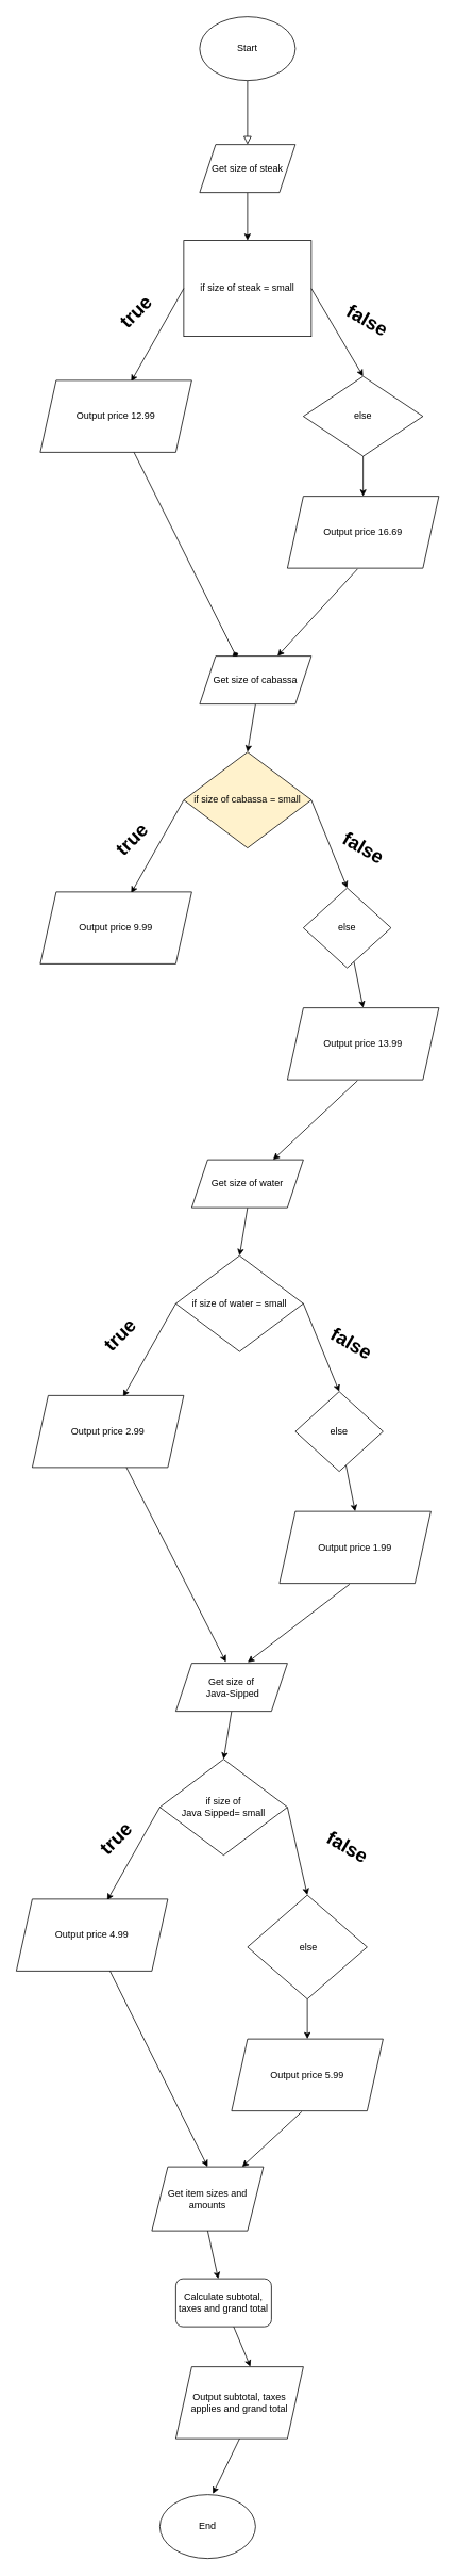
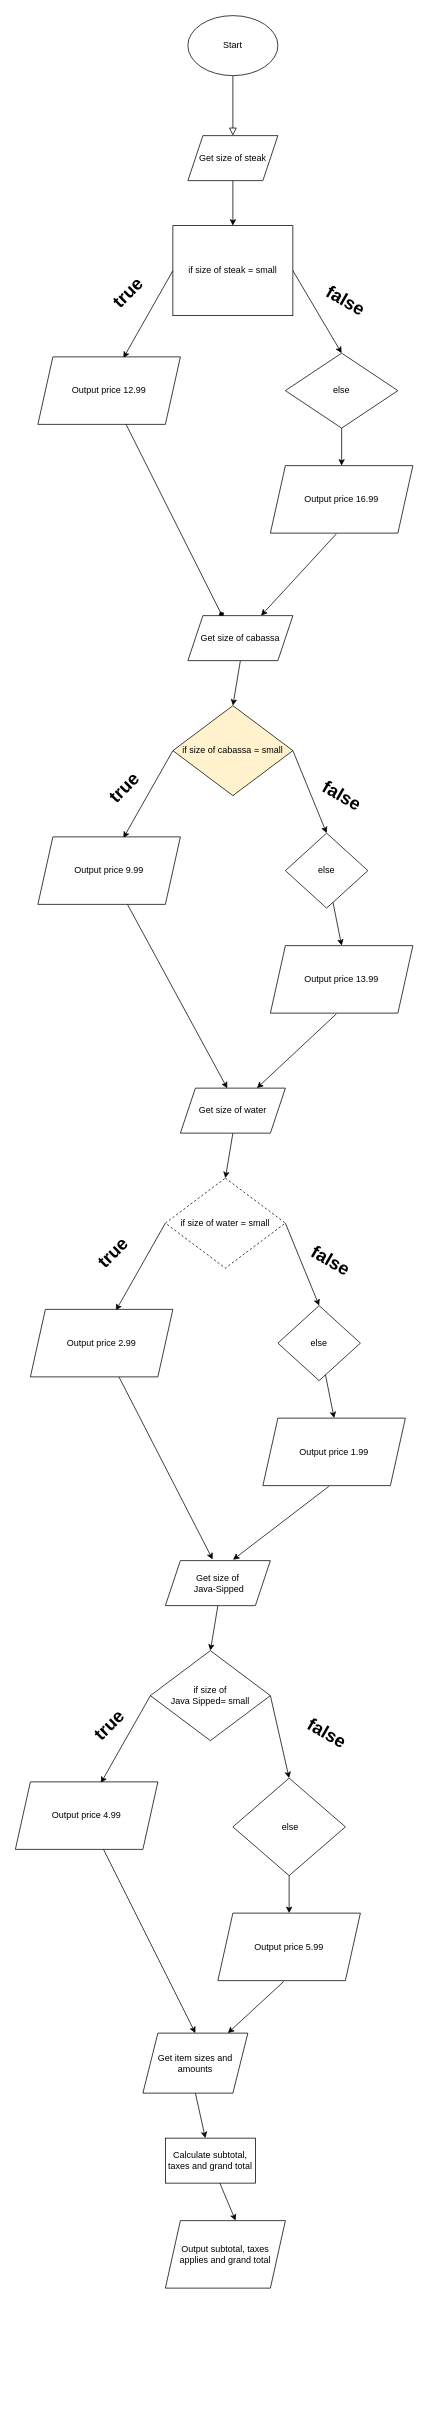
  <mxCell id="0" />
  <mxCell id="1" parent="0" />
  <mxCell id="2" value="" style="rounded=0;html=1;jettySize=auto;orthogonalLoop=1;fontSize=11;endArrow=block;endFill=0;endSize=8;strokeWidth=1;shadow=0;labelBackgroundColor=none;edgeStyle=orthogonalEdgeStyle;entryX=0.5;entryY=0;entryDx=0;entryDy=0;" parent="1" target="5" edge="1"><mxGeometry relative="1" as="geometry"><mxPoint x="310" y="100" as="sourcePoint" /><Array as="points"><mxPoint x="310" y="180" /><mxPoint x="310" y="180" /></Array></mxGeometry></mxCell>
  <mxCell id="3" value="Start" style="ellipse;whiteSpace=wrap;html=1;" vertex="1" parent="1"><mxGeometry x="250" y="20" width="120" height="80" as="geometry" /></mxCell>
  <mxCell id="4" value="" style="endArrow=classic;html=1;rounded=0;exitX=0.5;exitY=1;exitDx=0;exitDy=0;entryX=0.5;entryY=0;entryDx=0;entryDy=0;" edge="1" parent="1" source="5" target="6"><mxGeometry width="50" height="50" relative="1" as="geometry"><mxPoint x="480" y="380" as="sourcePoint" /><mxPoint x="420" y="210" as="targetPoint" /><Array as="points" /></mxGeometry></mxCell>
  <mxCell id="5" value="Get size of steak" style="shape=parallelogram;perimeter=parallelogramPerimeter;whiteSpace=wrap;html=1;fixedSize=1;" vertex="1" parent="1"><mxGeometry x="250" y="180" width="120" height="60" as="geometry" /></mxCell>
  <mxCell id="6" value="if size of steak = small" style="whiteSpace=wrap;html=1;rounded=0;" vertex="1" parent="1"><mxGeometry x="230" y="300" width="160" height="120" as="geometry" /></mxCell>
  <mxCell id="7" value="" style="endArrow=classic;html=1;rounded=0;exitX=0;exitY=0.5;exitDx=0;exitDy=0;entryX=0.6;entryY=0.017;entryDx=0;entryDy=0;entryPerimeter=0;" edge="1" parent="1" source="6" target="10"><mxGeometry width="50" height="50" relative="1" as="geometry"><mxPoint x="310" y="360" as="sourcePoint" /><mxPoint x="190" y="500" as="targetPoint" /></mxGeometry></mxCell>
  <mxCell id="8" value="" style="endArrow=classic;html=1;rounded=0;exitX=1;exitY=0.5;exitDx=0;exitDy=0;entryX=0.5;entryY=0;entryDx=0;entryDy=0;" edge="1" parent="1" source="6" target="9"><mxGeometry width="50" height="50" relative="1" as="geometry"><mxPoint x="310" y="360" as="sourcePoint" /><mxPoint x="500" y="480" as="targetPoint" /></mxGeometry></mxCell>
  <mxCell id="9" value="else" style="rhombus;whiteSpace=wrap;html=1;" vertex="1" parent="1"><mxGeometry x="380" y="470" width="150" height="100" as="geometry" /></mxCell>
  <mxCell id="10" value="Output price 12.99" style="shape=parallelogram;perimeter=parallelogramPerimeter;whiteSpace=wrap;html=1;fixedSize=1;" vertex="1" parent="1"><mxGeometry x="50" y="475" width="190" height="90" as="geometry" /></mxCell>
  <mxCell id="11" value="" style="endArrow=classic;html=1;rounded=0;entryX=0.5;entryY=0;entryDx=0;entryDy=0;" edge="1" parent="1" target="12" source="9"><mxGeometry width="50" height="50" relative="1" as="geometry"><mxPoint x="471.514" y="526.526" as="sourcePoint" /><mxPoint x="500" y="560" as="targetPoint" /><Array as="points" /></mxGeometry></mxCell>
- <mxCell id="12" value="Output price 16.69" style="shape=parallelogram;perimeter=parallelogramPerimeter;whiteSpace=wrap;html=1;fixedSize=1;" vertex="1" parent="1"><mxGeometry x="360" y="620" width="190" height="90" as="geometry" /></mxCell>
+ <mxCell id="12" value="Output price 16.99" style="shape=parallelogram;perimeter=parallelogramPerimeter;whiteSpace=wrap;html=1;fixedSize=1;" vertex="1" parent="1"><mxGeometry x="360" y="620" width="190" height="90" as="geometry" /></mxCell>
  <mxCell id="13" value="" style="endArrow=diamond;html=1;rounded=0;entryX=0.333;entryY=0.033;entryDx=0;entryDy=0;entryPerimeter=0;" edge="1" parent="1" source="10" target="16"><mxGeometry width="50" height="50" relative="1" as="geometry"><mxPoint x="250" y="680" as="sourcePoint" /><mxPoint x="300" y="810" as="targetPoint" /></mxGeometry></mxCell>
  <mxCell id="14" value="" style="endArrow=classic;html=1;rounded=0;exitX=0.463;exitY=1.011;exitDx=0;exitDy=0;exitPerimeter=0;" edge="1" parent="1" source="12" target="16"><mxGeometry width="50" height="50" relative="1" as="geometry"><mxPoint x="420" y="830" as="sourcePoint" /><mxPoint x="310" y="810" as="targetPoint" /></mxGeometry></mxCell>
  <mxCell id="15" value="" style="endArrow=classic;html=1;rounded=0;exitX=0.5;exitY=1;exitDx=0;exitDy=0;entryX=0.5;entryY=0;entryDx=0;entryDy=0;" edge="1" parent="1" source="16" target="17"><mxGeometry width="50" height="50" relative="1" as="geometry"><mxPoint x="480" y="1020" as="sourcePoint" /><mxPoint x="420" y="850" as="targetPoint" /><Array as="points" /></mxGeometry></mxCell>
  <mxCell id="16" value="Get size of cabassa" style="shape=parallelogram;perimeter=parallelogramPerimeter;whiteSpace=wrap;html=1;fixedSize=1;" vertex="1" parent="1"><mxGeometry x="250" y="820" width="140" height="60" as="geometry" /></mxCell>
  <mxCell id="17" value="if size of cabassa = small" style="rhombus;whiteSpace=wrap;html=1;fillColor=#fff2cc;" vertex="1" parent="1"><mxGeometry x="230" y="940" width="160" height="120" as="geometry" /></mxCell>
  <mxCell id="18" value="" style="endArrow=classic;html=1;rounded=0;exitX=0;exitY=0.5;exitDx=0;exitDy=0;entryX=0.6;entryY=0.017;entryDx=0;entryDy=0;entryPerimeter=0;" edge="1" parent="1" source="17" target="21"><mxGeometry width="50" height="50" relative="1" as="geometry"><mxPoint x="310" y="1000" as="sourcePoint" /><mxPoint x="190" y="1140" as="targetPoint" /></mxGeometry></mxCell>
  <mxCell id="19" value="" style="endArrow=classic;html=1;rounded=0;exitX=1;exitY=0.5;exitDx=0;exitDy=0;entryX=0.5;entryY=0;entryDx=0;entryDy=0;" edge="1" parent="1" source="17" target="20"><mxGeometry width="50" height="50" relative="1" as="geometry"><mxPoint x="310" y="1000" as="sourcePoint" /><mxPoint x="500" y="1120" as="targetPoint" /></mxGeometry></mxCell>
  <mxCell id="20" value="else" style="rhombus;whiteSpace=wrap;html=1;spacingTop=0;textDirection=rtl;labelBackgroundColor=none;" vertex="1" parent="1"><mxGeometry x="380" y="1110" width="110" height="100" as="geometry" /></mxCell>
  <mxCell id="21" value="Output price 9.99" style="shape=parallelogram;perimeter=parallelogramPerimeter;whiteSpace=wrap;html=1;fixedSize=1;" vertex="1" parent="1"><mxGeometry x="50" y="1115" width="190" height="90" as="geometry" /></mxCell>
  <mxCell id="22" value="" style="endArrow=classic;html=1;rounded=0;entryX=0.5;entryY=0;entryDx=0;entryDy=0;" edge="1" parent="1" source="20" target="23"><mxGeometry width="50" height="50" relative="1" as="geometry"><mxPoint x="471.514" y="1166.526" as="sourcePoint" /><mxPoint x="500" y="1200" as="targetPoint" /><Array as="points" /></mxGeometry></mxCell>
  <mxCell id="23" value="Output price 13.99" style="shape=parallelogram;perimeter=parallelogramPerimeter;whiteSpace=wrap;html=1;fixedSize=1;" vertex="1" parent="1"><mxGeometry x="360" y="1260" width="190" height="90" as="geometry" /></mxCell>
+ <mxCell id="24" value="" style="endArrow=classic;html=1;rounded=0;entryX=0.447;entryY=0.004;entryDx=0;entryDy=0;entryPerimeter=0;" edge="1" parent="1" source="21" target="27"><mxGeometry width="50" height="50" relative="1" as="geometry"><mxPoint x="250" y="1320" as="sourcePoint" /><mxPoint x="300" y="1460" as="targetPoint" /></mxGeometry></mxCell>
  <mxCell id="25" value="" style="endArrow=classic;html=1;rounded=0;exitX=0.463;exitY=1.011;exitDx=0;exitDy=0;exitPerimeter=0;" edge="1" parent="1" source="23" target="27"><mxGeometry width="50" height="50" relative="1" as="geometry"><mxPoint x="420" y="1470" as="sourcePoint" /><mxPoint x="310" y="1450" as="targetPoint" /></mxGeometry></mxCell>
  <mxCell id="26" value="" style="endArrow=classic;html=1;rounded=0;exitX=0.5;exitY=1;exitDx=0;exitDy=0;entryX=0.5;entryY=0;entryDx=0;entryDy=0;" edge="1" parent="1" source="27" target="28"><mxGeometry width="50" height="50" relative="1" as="geometry"><mxPoint x="470" y="1650" as="sourcePoint" /><mxPoint x="410" y="1480" as="targetPoint" /><Array as="points" /></mxGeometry></mxCell>
  <mxCell id="27" value="Get size of water" style="shape=parallelogram;perimeter=parallelogramPerimeter;whiteSpace=wrap;html=1;fixedSize=1;" vertex="1" parent="1"><mxGeometry x="240" y="1450" width="140" height="60" as="geometry" /></mxCell>
- <mxCell id="28" value="if size of water = small" style="rhombus;whiteSpace=wrap;html=1;" vertex="1" parent="1"><mxGeometry x="220" y="1570" width="160" height="120" as="geometry" /></mxCell>
+ <mxCell id="28" value="if size of water = small" style="rhombus;whiteSpace=wrap;html=1;dashed=1;" vertex="1" parent="1"><mxGeometry x="220" y="1570" width="160" height="120" as="geometry" /></mxCell>
  <mxCell id="29" value="" style="endArrow=classic;html=1;rounded=0;exitX=0;exitY=0.5;exitDx=0;exitDy=0;entryX=0.6;entryY=0.017;entryDx=0;entryDy=0;entryPerimeter=0;" edge="1" parent="1" source="28" target="32"><mxGeometry width="50" height="50" relative="1" as="geometry"><mxPoint x="300" y="1630" as="sourcePoint" /><mxPoint x="180" y="1770" as="targetPoint" /></mxGeometry></mxCell>
  <mxCell id="30" value="" style="endArrow=classic;html=1;rounded=0;exitX=1;exitY=0.5;exitDx=0;exitDy=0;entryX=0.5;entryY=0;entryDx=0;entryDy=0;" edge="1" parent="1" source="28" target="31"><mxGeometry width="50" height="50" relative="1" as="geometry"><mxPoint x="300" y="1630" as="sourcePoint" /><mxPoint x="490" y="1750" as="targetPoint" /></mxGeometry></mxCell>
  <mxCell id="31" value="else" style="rhombus;whiteSpace=wrap;html=1;spacingTop=0;textDirection=rtl;labelBackgroundColor=none;" vertex="1" parent="1"><mxGeometry x="370" y="1740" width="110" height="100" as="geometry" /></mxCell>
  <mxCell id="32" value="Output price 2.99" style="shape=parallelogram;perimeter=parallelogramPerimeter;whiteSpace=wrap;html=1;fixedSize=1;" vertex="1" parent="1"><mxGeometry x="40" y="1745" width="190" height="90" as="geometry" /></mxCell>
  <mxCell id="33" value="" style="endArrow=classic;html=1;rounded=0;entryX=0.5;entryY=0;entryDx=0;entryDy=0;" edge="1" parent="1" source="31" target="34"><mxGeometry width="50" height="50" relative="1" as="geometry"><mxPoint x="461.514" y="1796.526" as="sourcePoint" /><mxPoint x="490" y="1830" as="targetPoint" /><Array as="points" /></mxGeometry></mxCell>
  <mxCell id="34" value="Output price 1.99" style="shape=parallelogram;perimeter=parallelogramPerimeter;whiteSpace=wrap;html=1;fixedSize=1;" vertex="1" parent="1"><mxGeometry x="350" y="1890" width="190" height="90" as="geometry" /></mxCell>
  <mxCell id="35" value="" style="endArrow=classic;html=1;rounded=0;entryX=0.45;entryY=-0.027;entryDx=0;entryDy=0;entryPerimeter=0;" edge="1" parent="1" source="32" target="38"><mxGeometry width="50" height="50" relative="1" as="geometry"><mxPoint x="240" y="1950" as="sourcePoint" /><mxPoint x="290" y="2080" as="targetPoint" /></mxGeometry></mxCell>
  <mxCell id="36" value="" style="endArrow=classic;html=1;rounded=0;exitX=0.463;exitY=1.011;exitDx=0;exitDy=0;exitPerimeter=0;entryX=0.644;entryY=-0.02;entryDx=0;entryDy=0;entryPerimeter=0;" edge="1" parent="1" source="34" target="38"><mxGeometry width="50" height="50" relative="1" as="geometry"><mxPoint x="410" y="2100" as="sourcePoint" /><mxPoint x="300" y="2080" as="targetPoint" /></mxGeometry></mxCell>
  <mxCell id="37" value="" style="endArrow=classic;html=1;rounded=0;exitX=0.5;exitY=1;exitDx=0;exitDy=0;entryX=0.5;entryY=0;entryDx=0;entryDy=0;" edge="1" parent="1" source="38" target="39"><mxGeometry width="50" height="50" relative="1" as="geometry"><mxPoint x="450" y="2280" as="sourcePoint" /><mxPoint x="390" y="2110" as="targetPoint" /><Array as="points" /></mxGeometry></mxCell>
  <mxCell id="38" value="Get size of&lt;br&gt;&amp;nbsp;Java-Sipped" style="shape=parallelogram;perimeter=parallelogramPerimeter;whiteSpace=wrap;html=1;fixedSize=1;" vertex="1" parent="1"><mxGeometry x="220" y="2080" width="140" height="60" as="geometry" /></mxCell>
  <mxCell id="39" value="if size of &lt;br&gt;Java Sipped= small" style="rhombus;whiteSpace=wrap;html=1;" vertex="1" parent="1"><mxGeometry x="200" y="2200" width="160" height="120" as="geometry" /></mxCell>
  <mxCell id="40" value="" style="endArrow=classic;html=1;rounded=0;exitX=0;exitY=0.5;exitDx=0;exitDy=0;entryX=0.6;entryY=0.017;entryDx=0;entryDy=0;entryPerimeter=0;" edge="1" parent="1" source="39" target="43"><mxGeometry width="50" height="50" relative="1" as="geometry"><mxPoint x="280" y="2260" as="sourcePoint" /><mxPoint x="160" y="2400" as="targetPoint" /></mxGeometry></mxCell>
  <mxCell id="41" value="" style="endArrow=classic;html=1;rounded=0;exitX=1;exitY=0.5;exitDx=0;exitDy=0;entryX=0.5;entryY=0;entryDx=0;entryDy=0;" edge="1" parent="1" source="39" target="42"><mxGeometry width="50" height="50" relative="1" as="geometry"><mxPoint x="280" y="2260" as="sourcePoint" /><mxPoint x="470" y="2380" as="targetPoint" /></mxGeometry></mxCell>
  <mxCell id="42" value="else&amp;nbsp;" style="rhombus;whiteSpace=wrap;html=1;spacingTop=0;textDirection=rtl;labelBackgroundColor=none;" vertex="1" parent="1"><mxGeometry x="310" y="2370" width="150" height="130" as="geometry" /></mxCell>
  <mxCell id="43" value="Output price 4.99" style="shape=parallelogram;perimeter=parallelogramPerimeter;whiteSpace=wrap;html=1;fixedSize=1;" vertex="1" parent="1"><mxGeometry x="20" y="2375" width="190" height="90" as="geometry" /></mxCell>
  <mxCell id="44" value="" style="endArrow=classic;html=1;rounded=0;entryX=0.5;entryY=0;entryDx=0;entryDy=0;" edge="1" parent="1" source="42" target="45"><mxGeometry width="50" height="50" relative="1" as="geometry"><mxPoint x="441.514" y="2426.526" as="sourcePoint" /><mxPoint x="470" y="2460" as="targetPoint" /><Array as="points" /></mxGeometry></mxCell>
  <mxCell id="45" value="Output price 5.99" style="shape=parallelogram;perimeter=parallelogramPerimeter;whiteSpace=wrap;html=1;fixedSize=1;" vertex="1" parent="1"><mxGeometry x="290" y="2550" width="190" height="90" as="geometry" /></mxCell>
  <mxCell id="46" value="" style="endArrow=classic;html=1;rounded=0;entryX=0.5;entryY=0;entryDx=0;entryDy=0;" edge="1" parent="1" source="43" target="48"><mxGeometry width="50" height="50" relative="1" as="geometry"><mxPoint x="220" y="2580" as="sourcePoint" /><mxPoint x="270" y="2710" as="targetPoint" /></mxGeometry></mxCell>
  <mxCell id="47" value="" style="endArrow=classic;html=1;rounded=0;exitX=0.463;exitY=1.011;exitDx=0;exitDy=0;exitPerimeter=0;" edge="1" parent="1" source="45" target="48"><mxGeometry width="50" height="50" relative="1" as="geometry"><mxPoint x="390" y="2730" as="sourcePoint" /><mxPoint x="280" y="2710" as="targetPoint" /></mxGeometry></mxCell>
  <mxCell id="48" value="Get item sizes and amounts" style="shape=parallelogram;perimeter=parallelogramPerimeter;whiteSpace=wrap;html=1;fixedSize=1;labelBackgroundColor=none;" vertex="1" parent="1"><mxGeometry x="190" y="2710" width="140" height="80" as="geometry" /></mxCell>
- <mxCell id="49" value="Calculate subtotal, taxes and grand total" style="rounded=1;whiteSpace=wrap;html=1;labelBackgroundColor=none;" vertex="1" parent="1"><mxGeometry x="220" y="2850" width="120" height="60" as="geometry" /></mxCell>
+ <mxCell id="49" value="Calculate subtotal, taxes and grand total" style="whiteSpace=wrap;html=1;labelBackgroundColor=none;rounded=0;" vertex="1" parent="1"><mxGeometry x="220" y="2850" width="120" height="60" as="geometry" /></mxCell>
  <mxCell id="50" value="" style="endArrow=classic;html=1;rounded=0;exitX=0.5;exitY=1;exitDx=0;exitDy=0;" edge="1" parent="1" source="48" target="49"><mxGeometry width="50" height="50" relative="1" as="geometry"><mxPoint x="210" y="2750" as="sourcePoint" /><mxPoint x="260" y="2700" as="targetPoint" /></mxGeometry></mxCell>
  <mxCell id="51" value="Output subtotal, taxes applies and grand total" style="shape=parallelogram;perimeter=parallelogramPerimeter;whiteSpace=wrap;html=1;fixedSize=1;labelBackgroundColor=none;" vertex="1" parent="1"><mxGeometry x="220" y="2960" width="160" height="90" as="geometry" /></mxCell>
  <mxCell id="52" value="" style="endArrow=classic;html=1;rounded=0;entryX=0.585;entryY=-0.001;entryDx=0;entryDy=0;entryPerimeter=0;" edge="1" parent="1" source="49" target="51"><mxGeometry width="50" height="50" relative="1" as="geometry"><mxPoint x="210" y="2920" as="sourcePoint" /><mxPoint x="260" y="2870" as="targetPoint" /></mxGeometry></mxCell>
- <mxCell id="53" value="End" style="ellipse;whiteSpace=wrap;html=1;labelBackgroundColor=none;" vertex="1" parent="1"><mxGeometry x="200" y="3120" width="120" height="80" as="geometry" /></mxCell>
- <mxCell id="54" value="" style="endArrow=classic;html=1;rounded=0;entryX=0.554;entryY=-0.013;entryDx=0;entryDy=0;entryPerimeter=0;exitX=0.5;exitY=1;exitDx=0;exitDy=0;" edge="1" parent="1" source="51" target="53"><mxGeometry width="50" height="50" relative="1" as="geometry"><mxPoint x="210" y="3020" as="sourcePoint" /><mxPoint x="260" y="2970" as="targetPoint" /></mxGeometry></mxCell>
  <mxCell id="55" value="true" style="text;strokeColor=none;fillColor=none;html=1;fontSize=24;fontStyle=1;verticalAlign=middle;align=center;labelBackgroundColor=none;rotation=-45;" vertex="1" parent="1"><mxGeometry x="120" y="370" width="100" height="40" as="geometry" /></mxCell>
  <mxCell id="56" value="false" style="text;strokeColor=none;fillColor=none;html=1;fontSize=24;fontStyle=1;verticalAlign=middle;align=center;labelBackgroundColor=none;rotation=30;" vertex="1" parent="1"><mxGeometry x="410" y="380" width="100" height="40" as="geometry" /></mxCell>
  <mxCell id="57" value="true" style="text;strokeColor=none;fillColor=none;html=1;fontSize=24;fontStyle=1;verticalAlign=middle;align=center;labelBackgroundColor=none;rotation=-45;" vertex="1" parent="1"><mxGeometry x="115" y="1030" width="100" height="40" as="geometry" /></mxCell>
  <mxCell id="58" value="false" style="text;strokeColor=none;fillColor=none;html=1;fontSize=24;fontStyle=1;verticalAlign=middle;align=center;labelBackgroundColor=none;rotation=30;" vertex="1" parent="1"><mxGeometry x="405" y="1040" width="100" height="40" as="geometry" /></mxCell>
  <mxCell id="59" value="true" style="text;strokeColor=none;fillColor=none;html=1;fontSize=24;fontStyle=1;verticalAlign=middle;align=center;labelBackgroundColor=none;rotation=-45;" vertex="1" parent="1"><mxGeometry x="100" y="1650" width="100" height="40" as="geometry" /></mxCell>
  <mxCell id="60" value="false" style="text;strokeColor=none;fillColor=none;html=1;fontSize=24;fontStyle=1;verticalAlign=middle;align=center;labelBackgroundColor=none;rotation=30;" vertex="1" parent="1"><mxGeometry x="390" y="1660" width="100" height="40" as="geometry" /></mxCell>
  <mxCell id="61" value="true" style="text;strokeColor=none;fillColor=none;html=1;fontSize=24;fontStyle=1;verticalAlign=middle;align=center;labelBackgroundColor=none;rotation=-45;" vertex="1" parent="1"><mxGeometry x="95" y="2280" width="100" height="40" as="geometry" /></mxCell>
  <mxCell id="62" value="false" style="text;strokeColor=none;fillColor=none;html=1;fontSize=24;fontStyle=1;verticalAlign=middle;align=center;labelBackgroundColor=none;rotation=30;" vertex="1" parent="1"><mxGeometry x="385" y="2290" width="100" height="40" as="geometry" /></mxCell>
